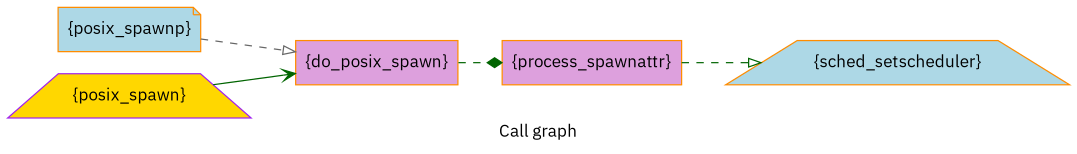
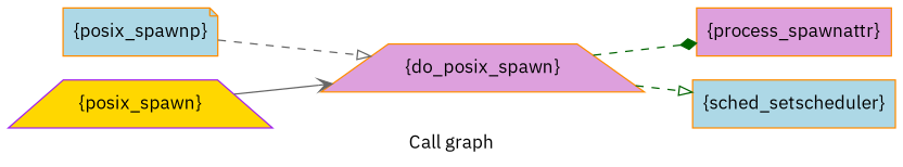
  digraph {
    fontname="IBM Plex Sans"
    label="Call graph"
    rankdir=LR
    node [color=darkorange fillcolor=plum fontname="IBM Plex Sans" shape=box style=filled]
    edge [arrowhead=onormal color=darkgreen fontname="IBM Plex Sans" style=dashed]
-   n1 [label="{do_posix_spawn}"]
+   n1 [label="{do_posix_spawn}" shape=trapezium]
    n2 [label="{process_spawnattr}"]
-   n3 [fillcolor=lightblue label="{sched_setscheduler}" shape=trapezium]
+   n3 [fillcolor=lightblue label="{sched_setscheduler}"]
    n4 [fillcolor=lightblue label="{posix_spawnp}" shape=note]
    n5 [color=purple fillcolor=gold label="{posix_spawn}" shape=trapezium]
    n1 -> n2 [arrowhead=diamond]
-   n2 -> n3
+   n1 -> n3
    n4 -> n1 [color=gray40]
-   n5 -> n1 [arrowhead=vee style=solid]
+   n5 -> n1 [arrowhead=vee color=gray40 style=solid]
  }
